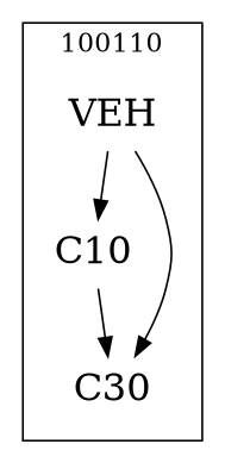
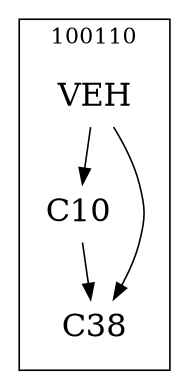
  strict digraph {
    node [fontsize=20 shape=plaintext]
    n1 [label=VEH]
    n2 [label=C10]
-   n3 [label=C30]
+   n3 [label=C38]
    subgraph cluster_1 {
      label=100110
      labeldoc=t
      n1
      n2
      n3
    }
    n1 -> n2
    n1 -> n3
    n2 -> n3
  }
